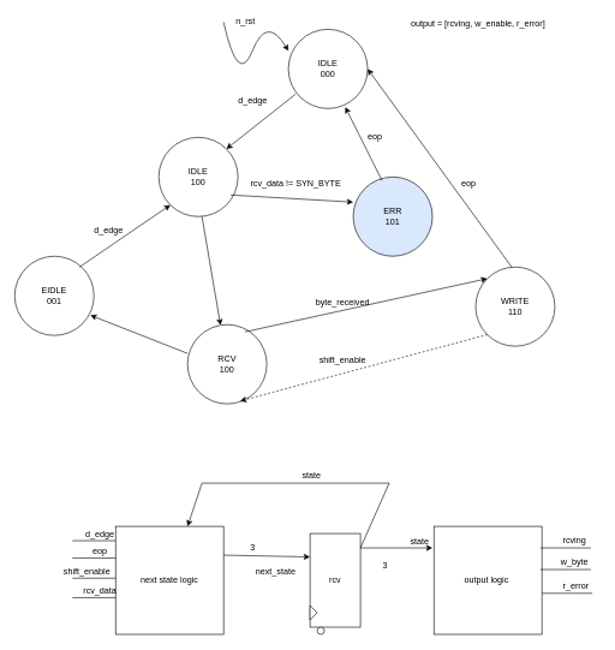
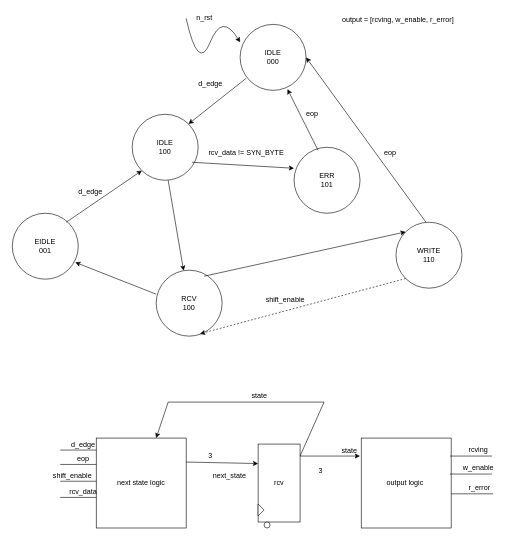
  <mxCell id="0" />
  <mxCell id="1" parent="0" />
  <mxCell id="2" value="IDLE&lt;br&gt;000" style="ellipse;whiteSpace=wrap;html=1;aspect=fixed;" vertex="1" parent="1"><mxGeometry x="400" y="40" width="110" height="110" as="geometry" /></mxCell>
  <mxCell id="3" value="output = [rcving, w_enable, r_error]" style="text;html=1;align=center;verticalAlign=middle;resizable=0;points=[];autosize=1;" vertex="1" parent="1"><mxGeometry x="563" y="23" width="200" height="20" as="geometry" /></mxCell>
  <mxCell id="4" value="IDLE&lt;br&gt;100" style="ellipse;whiteSpace=wrap;html=1;aspect=fixed;" vertex="1" parent="1"><mxGeometry x="220" y="190" width="110" height="110" as="geometry" /></mxCell>
  <mxCell id="5" value="" style="endArrow=classic;html=1;entryX=1;entryY=0;entryDx=0;entryDy=0;" edge="1" parent="1" target="4"><mxGeometry width="50" height="50" relative="1" as="geometry"><mxPoint x="410" y="130" as="sourcePoint" /><mxPoint x="460" y="80" as="targetPoint" /></mxGeometry></mxCell>
- <mxCell id="6" value="ERR&lt;br&gt;101" style="ellipse;whiteSpace=wrap;html=1;aspect=fixed;fillColor=#dae8fc;" vertex="1" parent="1"><mxGeometry x="490" y="245" width="110" height="110" as="geometry" /></mxCell>
+ <mxCell id="6" value="ERR&lt;br&gt;101" style="ellipse;whiteSpace=wrap;html=1;aspect=fixed;" vertex="1" parent="1"><mxGeometry x="490" y="245" width="110" height="110" as="geometry" /></mxCell>
  <mxCell id="7" value="d_edge" style="text;html=1;align=center;verticalAlign=middle;resizable=0;points=[];autosize=1;" vertex="1" parent="1"><mxGeometry x="320" y="130" width="60" height="20" as="geometry" /></mxCell>
  <mxCell id="8" value="" style="endArrow=classic;html=1;entryX=0;entryY=0.318;entryDx=0;entryDy=0;entryPerimeter=0;" edge="1" parent="1" target="6"><mxGeometry width="50" height="50" relative="1" as="geometry"><mxPoint x="320" y="270" as="sourcePoint" /><mxPoint x="370" y="220" as="targetPoint" /></mxGeometry></mxCell>
  <mxCell id="9" value="rcv_data != SYN_BYTE" style="text;html=1;align=center;verticalAlign=middle;resizable=0;points=[];autosize=1;" vertex="1" parent="1"><mxGeometry x="340" y="245" width="140" height="20" as="geometry" /></mxCell>
  <mxCell id="10" value="" style="endArrow=classic;html=1;entryX=0.718;entryY=0.982;entryDx=0;entryDy=0;entryPerimeter=0;" edge="1" parent="1" target="2"><mxGeometry width="50" height="50" relative="1" as="geometry"><mxPoint x="530" y="250" as="sourcePoint" /><mxPoint x="580" y="200" as="targetPoint" /></mxGeometry></mxCell>
  <mxCell id="11" value="eop" style="text;html=1;align=center;verticalAlign=middle;resizable=0;points=[];autosize=1;" vertex="1" parent="1"><mxGeometry x="500" y="180" width="40" height="20" as="geometry" /></mxCell>
  <mxCell id="12" value="RCV&lt;br&gt;100" style="ellipse;whiteSpace=wrap;html=1;aspect=fixed;" vertex="1" parent="1"><mxGeometry x="260" y="450" width="110" height="110" as="geometry" /></mxCell>
  <mxCell id="13" value="" style="curved=1;endArrow=classic;html=1;" edge="1" parent="1"><mxGeometry width="50" height="50" relative="1" as="geometry"><mxPoint x="310" y="30" as="sourcePoint" /><mxPoint x="400" y="70" as="targetPoint" /><Array as="points"><mxPoint x="330" y="120" /><mxPoint x="370" y="20" /></Array></mxGeometry></mxCell>
  <mxCell id="14" value="n_rst" style="text;html=1;align=center;verticalAlign=middle;resizable=0;points=[];autosize=1;" vertex="1" parent="1"><mxGeometry x="320" y="20" width="40" height="20" as="geometry" /></mxCell>
  <mxCell id="15" value="" style="endArrow=classic;html=1;" edge="1" parent="1" target="12"><mxGeometry width="50" height="50" relative="1" as="geometry"><mxPoint x="280" y="300" as="sourcePoint" /><mxPoint x="330" y="250" as="targetPoint" /></mxGeometry></mxCell>
  <mxCell id="16" value="WRITE&lt;br&gt;110" style="ellipse;whiteSpace=wrap;html=1;aspect=fixed;" vertex="1" parent="1"><mxGeometry x="660" y="370" width="110" height="110" as="geometry" /></mxCell>
  <mxCell id="17" value="" style="endArrow=classic;html=1;entryX=0;entryY=0;entryDx=0;entryDy=0;" edge="1" parent="1" target="16"><mxGeometry width="50" height="50" relative="1" as="geometry"><mxPoint x="340" y="460" as="sourcePoint" /><mxPoint x="390" y="410" as="targetPoint" /></mxGeometry></mxCell>
- <mxCell id="18" value="byte_received" style="text;html=1;align=center;verticalAlign=middle;resizable=0;points=[];autosize=1;" vertex="1" parent="1"><mxGeometry x="430" y="410" width="90" height="20" as="geometry" /></mxCell>
  <mxCell id="19" value="" style="endArrow=classic;html=1;entryX=0.664;entryY=0.964;entryDx=0;entryDy=0;entryPerimeter=0;exitX=0;exitY=1;exitDx=0;exitDy=0;dashed=1;" edge="1" parent="1" source="16" target="12"><mxGeometry width="50" height="50" relative="1" as="geometry"><mxPoint x="460" y="530" as="sourcePoint" /><mxPoint x="510" y="480" as="targetPoint" /></mxGeometry></mxCell>
  <mxCell id="20" value="" style="endArrow=classic;html=1;entryX=1;entryY=0.5;entryDx=0;entryDy=0;" edge="1" parent="1" target="2"><mxGeometry width="50" height="50" relative="1" as="geometry"><mxPoint x="710" y="370" as="sourcePoint" /><mxPoint x="760" y="320" as="targetPoint" /></mxGeometry></mxCell>
  <mxCell id="21" value="eop" style="text;html=1;align=center;verticalAlign=middle;resizable=0;points=[];autosize=1;" vertex="1" parent="1"><mxGeometry x="630" y="245" width="40" height="20" as="geometry" /></mxCell>
  <mxCell id="22" value="EIDLE&lt;br&gt;001" style="ellipse;whiteSpace=wrap;html=1;aspect=fixed;" vertex="1" parent="1"><mxGeometry x="20" y="355" width="110" height="110" as="geometry" /></mxCell>
  <mxCell id="23" value="" style="endArrow=classic;html=1;entryX=0.955;entryY=0.745;entryDx=0;entryDy=0;entryPerimeter=0;" edge="1" parent="1" target="22"><mxGeometry width="50" height="50" relative="1" as="geometry"><mxPoint x="260" y="490" as="sourcePoint" /><mxPoint x="310" y="440" as="targetPoint" /></mxGeometry></mxCell>
  <mxCell id="24" value="" style="endArrow=classic;html=1;entryX=0;entryY=1;entryDx=0;entryDy=0;" edge="1" parent="1" target="4"><mxGeometry width="50" height="50" relative="1" as="geometry"><mxPoint x="110" y="370" as="sourcePoint" /><mxPoint x="160" y="320" as="targetPoint" /></mxGeometry></mxCell>
  <mxCell id="25" value="d_edge" style="text;html=1;align=center;verticalAlign=middle;resizable=0;points=[];autosize=1;" vertex="1" parent="1"><mxGeometry x="120" y="310" width="60" height="20" as="geometry" /></mxCell>
  <mxCell id="26" value="shift_enable" style="text;html=1;align=center;verticalAlign=middle;resizable=0;points=[];autosize=1;" vertex="1" parent="1"><mxGeometry x="435" y="490" width="80" height="20" as="geometry" /></mxCell>
  <mxCell id="27" value="next state logic" style="whiteSpace=wrap;html=1;aspect=fixed;" vertex="1" parent="1"><mxGeometry x="160" y="730" width="150" height="150" as="geometry" /></mxCell>
  <mxCell id="28" value="rcv" style="rounded=0;whiteSpace=wrap;html=1;" vertex="1" parent="1"><mxGeometry x="430" y="740" width="70" height="130" as="geometry" /></mxCell>
  <mxCell id="29" value="" style="endArrow=classic;html=1;entryX=0;entryY=0.25;entryDx=0;entryDy=0;" edge="1" parent="1" target="28"><mxGeometry width="50" height="50" relative="1" as="geometry"><mxPoint x="310" y="770" as="sourcePoint" /><mxPoint x="360" y="720" as="targetPoint" /></mxGeometry></mxCell>
  <mxCell id="30" value="3" style="text;html=1;align=center;verticalAlign=middle;resizable=0;points=[];autosize=1;" vertex="1" parent="1"><mxGeometry x="340" y="750" width="20" height="20" as="geometry" /></mxCell>
  <mxCell id="31" value="next_state" style="text;html=1;align=center;verticalAlign=middle;resizable=0;points=[];autosize=1;" vertex="1" parent="1"><mxGeometry x="347" y="783" width="70" height="20" as="geometry" /></mxCell>
  <mxCell id="32" value="" style="endArrow=none;html=1;" edge="1" parent="1"><mxGeometry width="50" height="50" relative="1" as="geometry"><mxPoint x="500" y="760" as="sourcePoint" /><mxPoint x="540" y="670" as="targetPoint" /></mxGeometry></mxCell>
  <mxCell id="33" value="" style="endArrow=none;html=1;" edge="1" parent="1"><mxGeometry width="50" height="50" relative="1" as="geometry"><mxPoint x="280" y="670" as="sourcePoint" /><mxPoint x="540" y="670" as="targetPoint" /></mxGeometry></mxCell>
  <mxCell id="34" value="" style="endArrow=classic;html=1;" edge="1" parent="1" target="27"><mxGeometry width="50" height="50" relative="1" as="geometry"><mxPoint x="280" y="670" as="sourcePoint" /><mxPoint x="330" y="620" as="targetPoint" /></mxGeometry></mxCell>
  <mxCell id="35" value="state" style="text;html=1;align=center;verticalAlign=middle;resizable=0;points=[];autosize=1;" vertex="1" parent="1"><mxGeometry x="412" y="650" width="40" height="20" as="geometry" /></mxCell>
  <mxCell id="36" value="" style="endArrow=classic;html=1;" edge="1" parent="1"><mxGeometry width="50" height="50" relative="1" as="geometry"><mxPoint x="500" y="760" as="sourcePoint" /><mxPoint x="600" y="760" as="targetPoint" /></mxGeometry></mxCell>
  <mxCell id="37" value="" style="triangle;whiteSpace=wrap;html=1;" vertex="1" parent="1"><mxGeometry x="430" y="840" width="10" height="20" as="geometry" /></mxCell>
  <mxCell id="38" value="" style="ellipse;whiteSpace=wrap;html=1;aspect=fixed;" vertex="1" parent="1"><mxGeometry x="440" y="870" width="10" height="10" as="geometry" /></mxCell>
  <mxCell id="39" value="3" style="text;html=1;align=center;verticalAlign=middle;resizable=0;points=[];autosize=1;" vertex="1" parent="1"><mxGeometry x="524" y="775" width="20" height="20" as="geometry" /></mxCell>
  <mxCell id="40" value="state" style="text;html=1;align=center;verticalAlign=middle;resizable=0;points=[];autosize=1;" vertex="1" parent="1"><mxGeometry x="562" y="742" width="40" height="20" as="geometry" /></mxCell>
  <mxCell id="41" value="output logic&amp;nbsp;" style="whiteSpace=wrap;html=1;aspect=fixed;" vertex="1" parent="1"><mxGeometry x="602" y="730" width="150" height="150" as="geometry" /></mxCell>
  <mxCell id="42" value="" style="endArrow=none;html=1;" edge="1" parent="1"><mxGeometry width="50" height="50" relative="1" as="geometry"><mxPoint x="750" y="760" as="sourcePoint" /><mxPoint x="820" y="760" as="targetPoint" /></mxGeometry></mxCell>
  <mxCell id="43" value="rcving" style="text;html=1;align=center;verticalAlign=middle;resizable=0;points=[];autosize=1;" vertex="1" parent="1"><mxGeometry x="772" y="740" width="50" height="20" as="geometry" /></mxCell>
  <mxCell id="44" value="" style="endArrow=none;html=1;" edge="1" parent="1"><mxGeometry width="50" height="50" relative="1" as="geometry"><mxPoint x="750" y="790" as="sourcePoint" /><mxPoint x="820" y="790" as="targetPoint" /></mxGeometry></mxCell>
- <mxCell id="45" value="w_byte" style="text;html=1;align=center;verticalAlign=middle;resizable=0;points=[];autosize=1;" vertex="1" parent="1"><mxGeometry x="762" y="770" width="70" height="20" as="geometry" /></mxCell>
+ <mxCell id="45" value="w_enable" style="text;html=1;align=center;verticalAlign=middle;resizable=0;points=[];autosize=1;" vertex="1" parent="1"><mxGeometry x="762" y="770" width="70" height="20" as="geometry" /></mxCell>
  <mxCell id="46" value="" style="endArrow=none;html=1;" edge="1" parent="1"><mxGeometry width="50" height="50" relative="1" as="geometry"><mxPoint x="752" y="823" as="sourcePoint" /><mxPoint x="822" y="823" as="targetPoint" /></mxGeometry></mxCell>
  <mxCell id="47" value="r_error" style="text;html=1;align=center;verticalAlign=middle;resizable=0;points=[];autosize=1;" vertex="1" parent="1"><mxGeometry x="774" y="803" width="50" height="20" as="geometry" /></mxCell>
  <mxCell id="48" value="" style="endArrow=none;html=1;" edge="1" parent="1"><mxGeometry width="50" height="50" relative="1" as="geometry"><mxPoint x="100" y="750" as="sourcePoint" /><mxPoint x="160" y="750" as="targetPoint" /></mxGeometry></mxCell>
  <mxCell id="49" value="d_edge" style="text;html=1;align=center;verticalAlign=middle;resizable=0;points=[];autosize=1;" vertex="1" parent="1"><mxGeometry x="108" y="731" width="60" height="20" as="geometry" /></mxCell>
  <mxCell id="50" value="" style="endArrow=none;html=1;" edge="1" parent="1"><mxGeometry width="50" height="50" relative="1" as="geometry"><mxPoint x="100" y="774" as="sourcePoint" /><mxPoint x="160" y="774" as="targetPoint" /></mxGeometry></mxCell>
  <mxCell id="51" value="eop" style="text;html=1;align=center;verticalAlign=middle;resizable=0;points=[];autosize=1;" vertex="1" parent="1"><mxGeometry x="118" y="755" width="40" height="20" as="geometry" /></mxCell>
  <mxCell id="52" value="" style="endArrow=none;html=1;" edge="1" parent="1"><mxGeometry width="50" height="50" relative="1" as="geometry"><mxPoint x="100" y="802" as="sourcePoint" /><mxPoint x="160" y="802" as="targetPoint" /></mxGeometry></mxCell>
  <mxCell id="53" value="shift_enable" style="text;html=1;align=center;verticalAlign=middle;resizable=0;points=[];autosize=1;" vertex="1" parent="1"><mxGeometry x="80" y="783" width="80" height="20" as="geometry" /></mxCell>
  <mxCell id="54" value="" style="endArrow=none;html=1;" edge="1" parent="1"><mxGeometry width="50" height="50" relative="1" as="geometry"><mxPoint x="100" y="829" as="sourcePoint" /><mxPoint x="160" y="829" as="targetPoint" /></mxGeometry></mxCell>
  <mxCell id="55" value="rcv_data" style="text;html=1;align=center;verticalAlign=middle;resizable=0;points=[];autosize=1;" vertex="1" parent="1"><mxGeometry x="108" y="810" width="60" height="20" as="geometry" /></mxCell>
